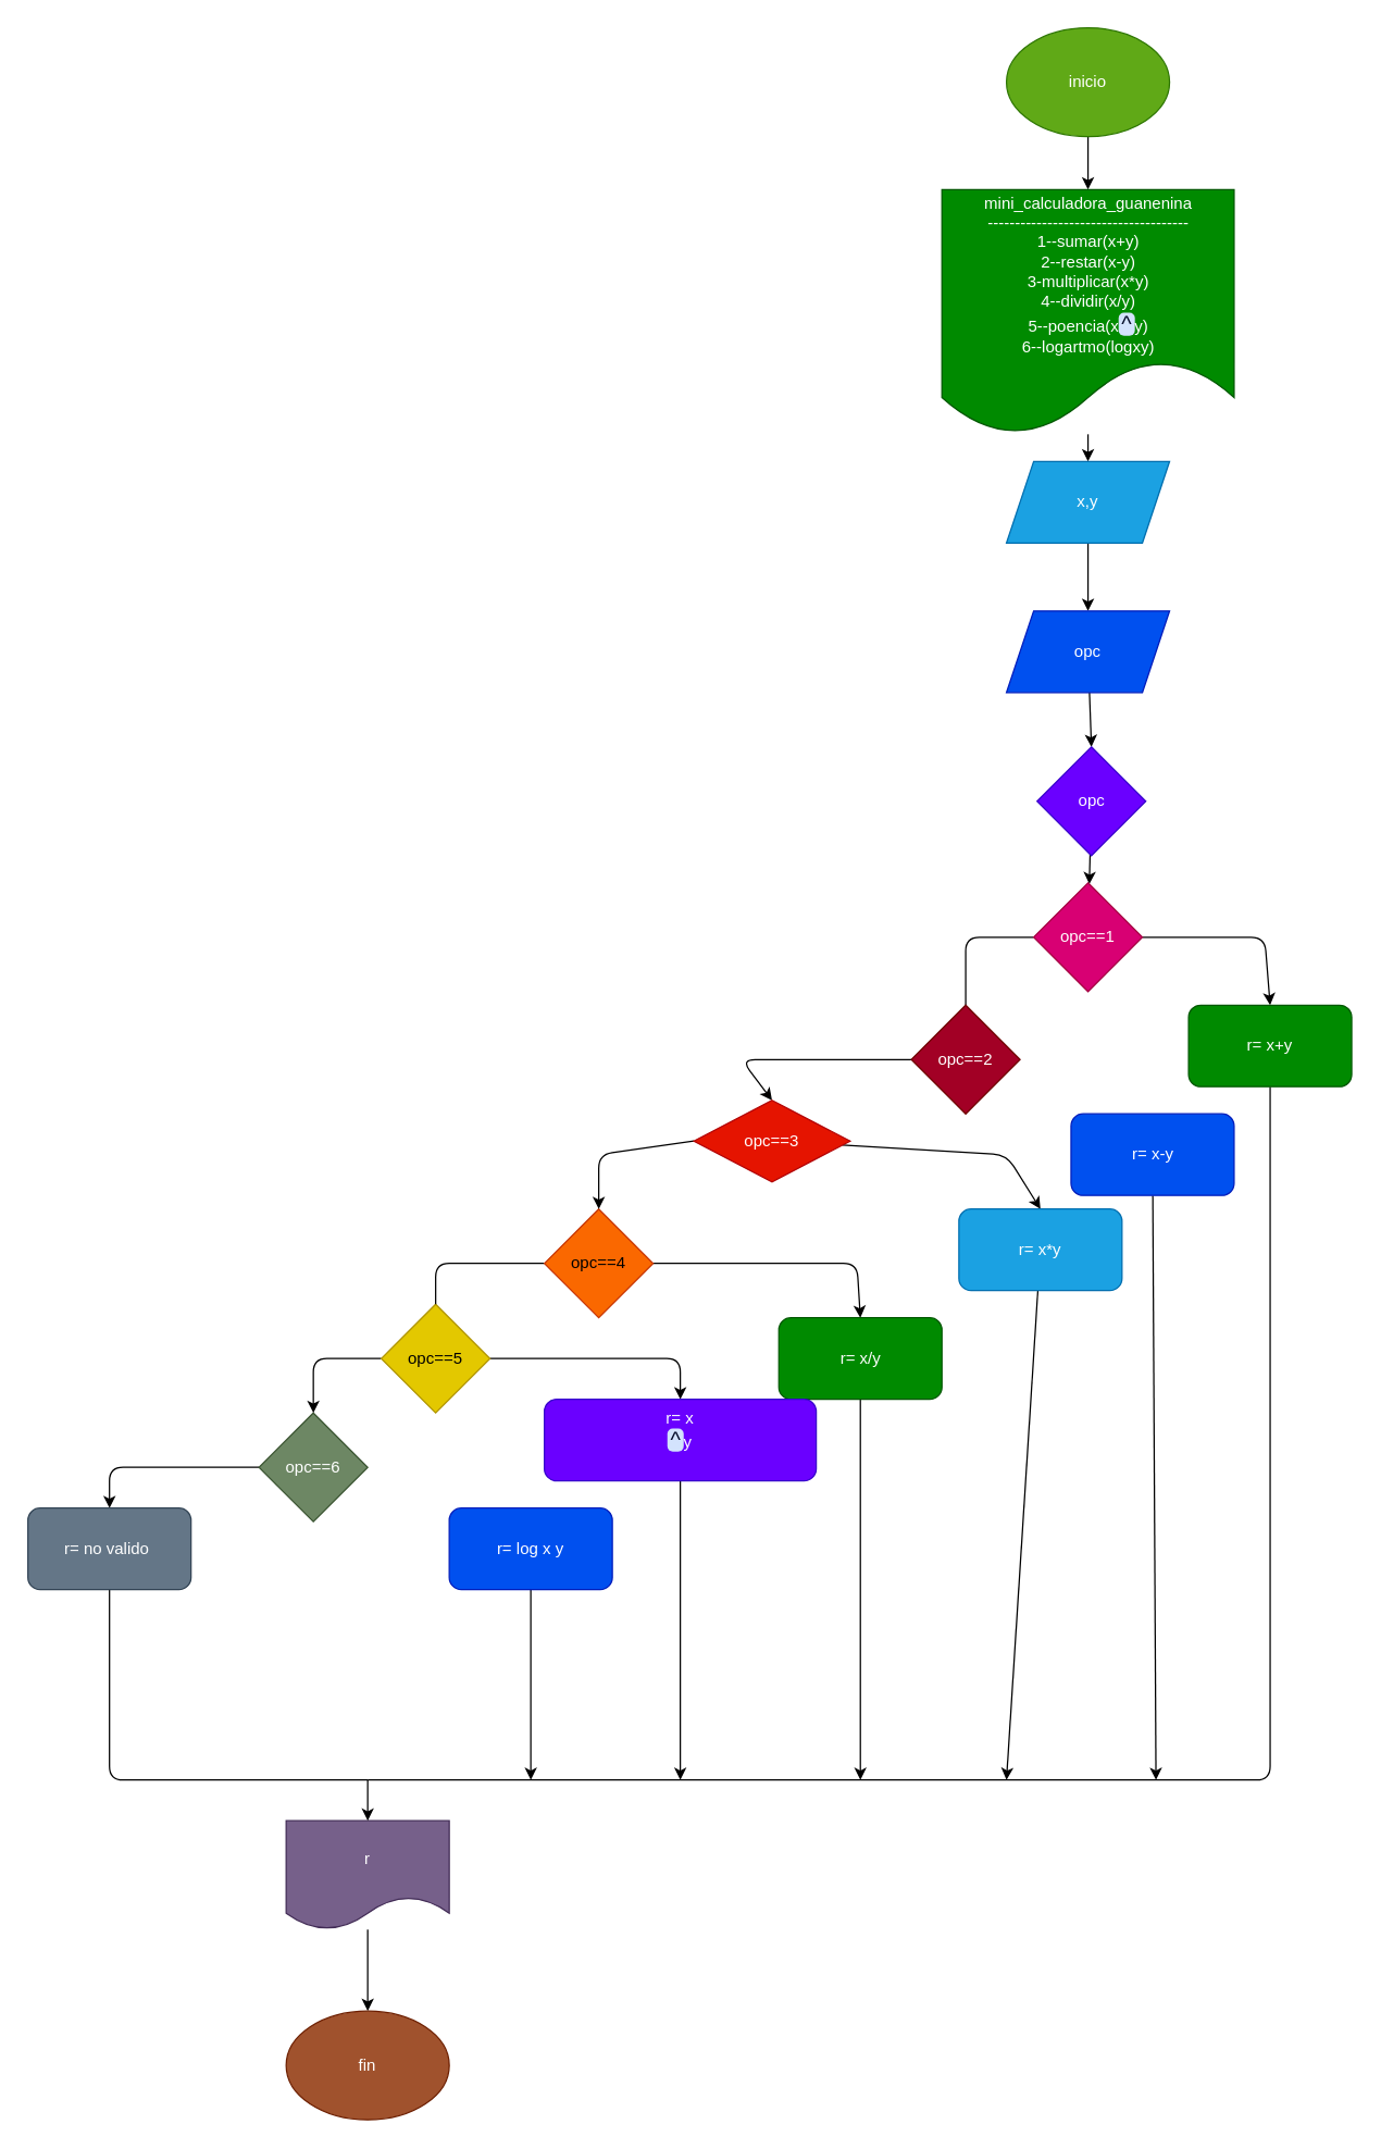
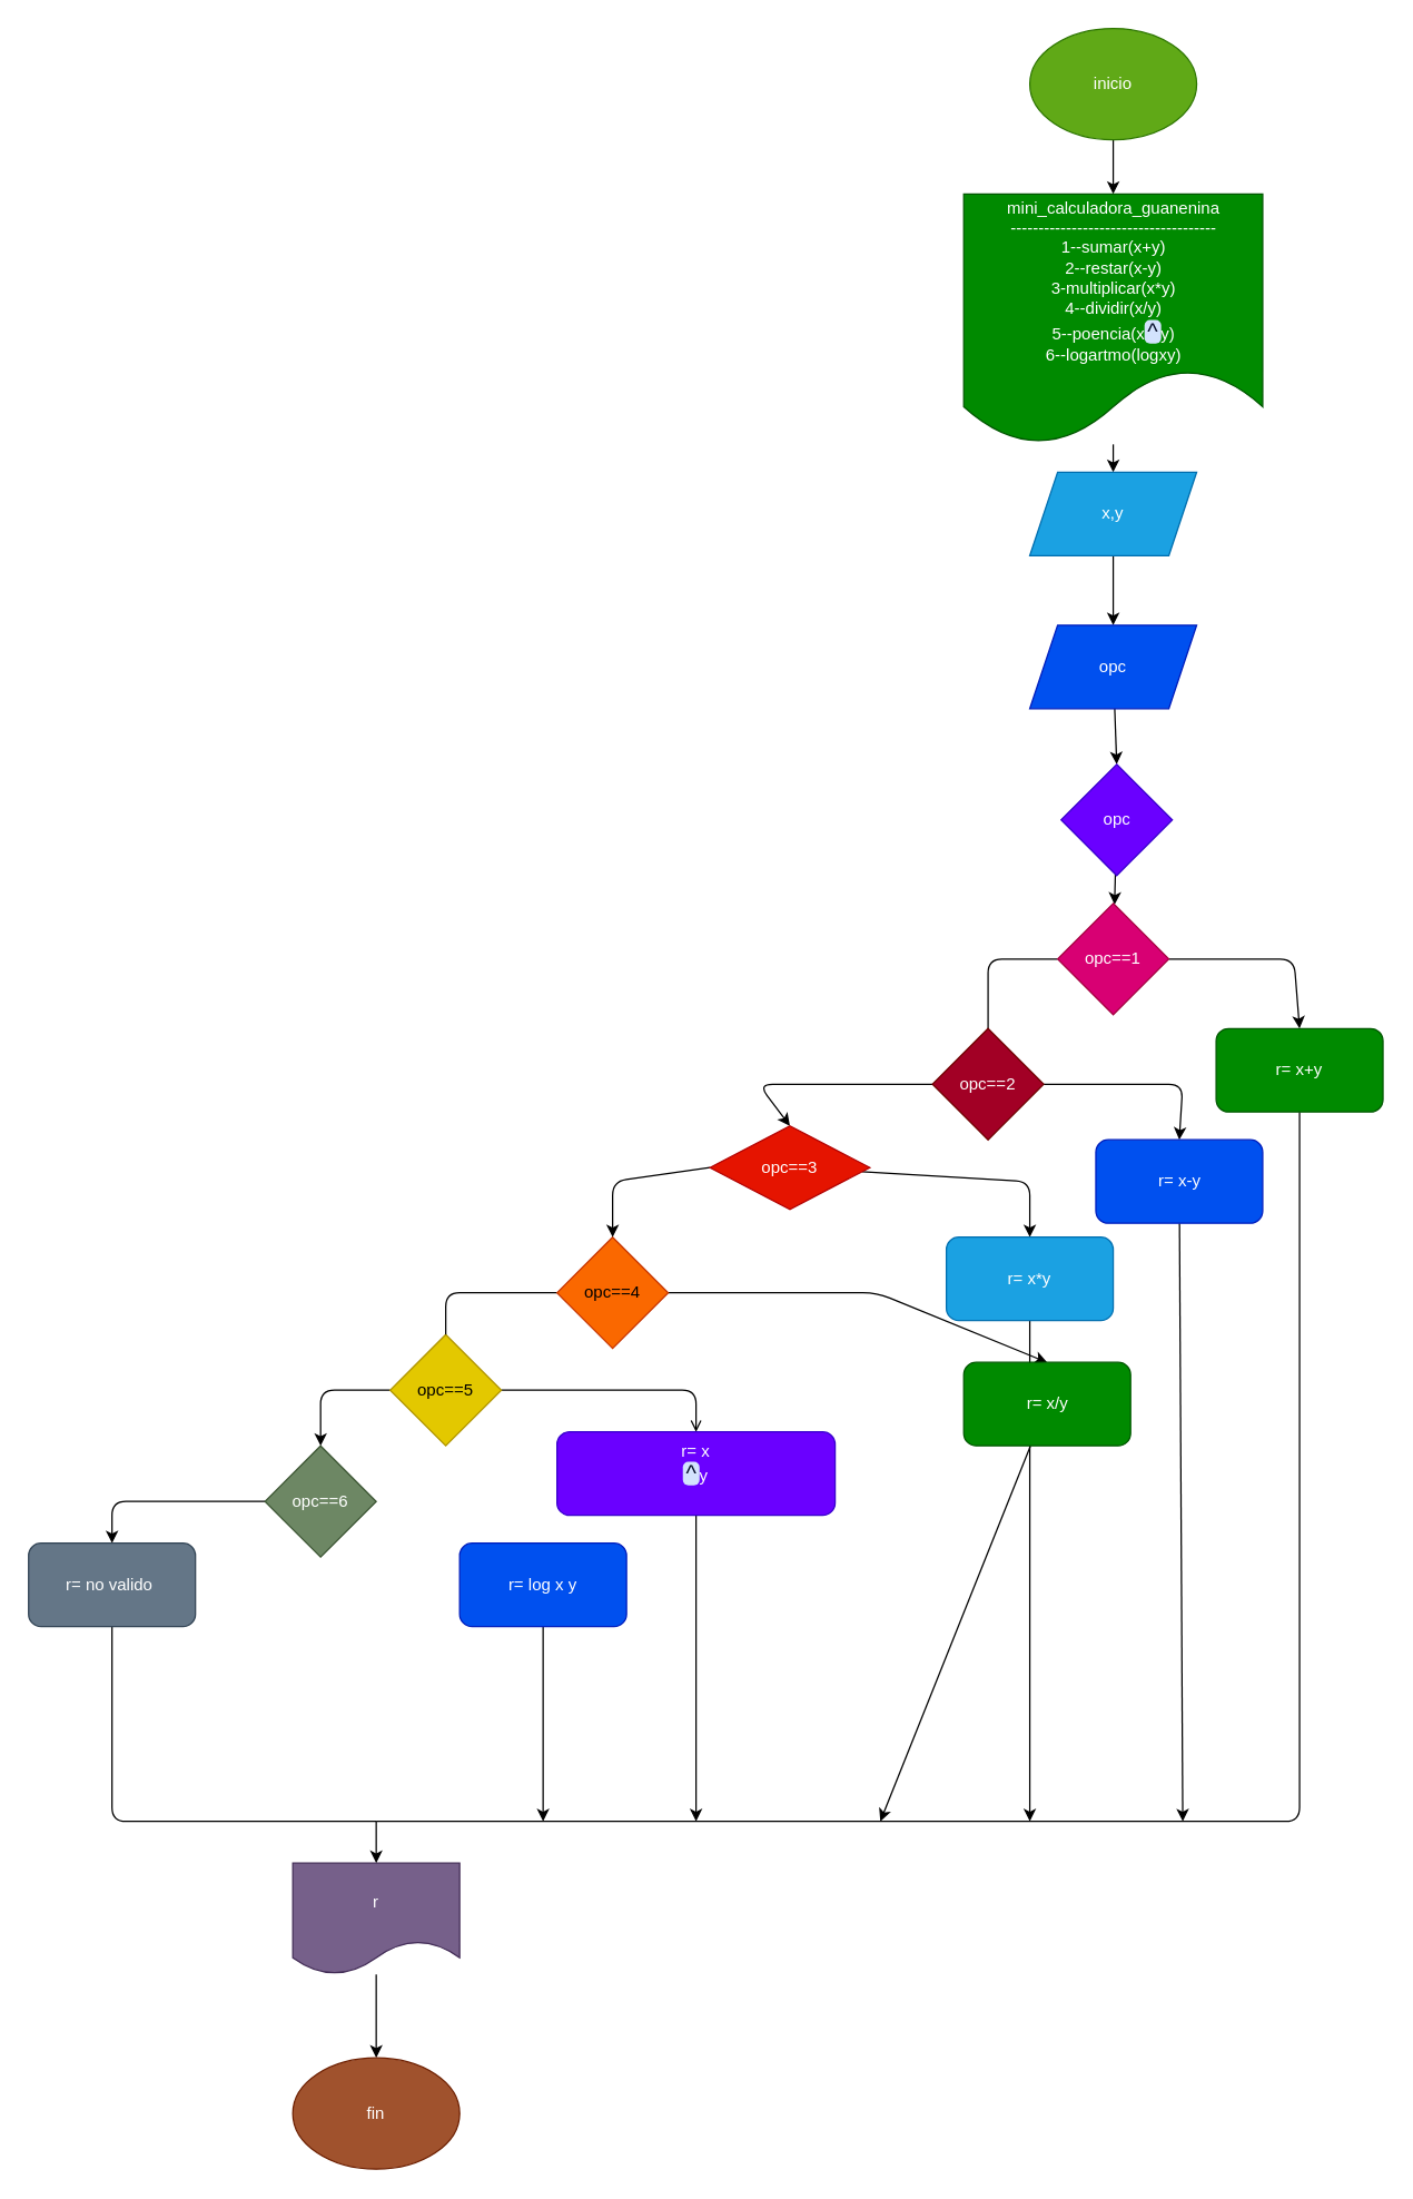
  <mxCell id="0" />
  <mxCell id="1" parent="0" />
  <mxCell id="2" style="edgeStyle=none;html=1;entryX=0.5;entryY=0;entryDx=0;entryDy=0;" edge="1" parent="1" source="3" target="5"><mxGeometry relative="1" as="geometry" /></mxCell>
  <mxCell id="3" value="inicio" style="ellipse;whiteSpace=wrap;html=1;fillColor=#60a917;fontColor=#ffffff;strokeColor=#2D7600;" vertex="1" parent="1"><mxGeometry x="740" y="20" width="120" height="80" as="geometry" /></mxCell>
  <mxCell id="4" style="edgeStyle=none;html=1;" edge="1" parent="1" source="5" target="7"><mxGeometry relative="1" as="geometry" /></mxCell>
  <mxCell id="5" value="mini_calculadora_guanenina&lt;br&gt;-------------------------------------&lt;br&gt;1--sumar(x+y)&lt;br&gt;2--restar(x-y)&lt;br&gt;3-multiplicar(x*y)&lt;br&gt;4--dividir(x/y)&lt;br&gt;5--poencia(x&lt;span style=&quot;border-radius: 4px; padding: 0px 2px; background-color: rgb(211, 227, 253); color: rgb(4, 12, 40); font-family: &amp;quot;Google Sans&amp;quot;, Arial, sans-serif; font-size: 16px; text-align: start;&quot;&gt;^&lt;/span&gt;y)&lt;br&gt;6--logartmo(logxy)" style="shape=document;whiteSpace=wrap;html=1;boundedLbl=1;fillColor=#008a00;fontColor=#ffffff;strokeColor=#005700;" vertex="1" parent="1"><mxGeometry x="692.5" y="139" width="215" height="180" as="geometry" /></mxCell>
  <mxCell id="6" style="edgeStyle=none;html=1;entryX=0.5;entryY=0;entryDx=0;entryDy=0;" edge="1" parent="1" source="7" target="9"><mxGeometry relative="1" as="geometry" /></mxCell>
  <mxCell id="7" value="x,y" style="shape=parallelogram;perimeter=parallelogramPerimeter;whiteSpace=wrap;html=1;fixedSize=1;fillColor=#1ba1e2;fontColor=#ffffff;strokeColor=#006EAF;" vertex="1" parent="1"><mxGeometry x="740" y="339" width="120" height="60" as="geometry" /></mxCell>
  <mxCell id="8" style="edgeStyle=none;html=1;entryX=0.5;entryY=0;entryDx=0;entryDy=0;" edge="1" parent="1" source="9" target="11"><mxGeometry relative="1" as="geometry"><mxPoint x="897.5" y="539" as="targetPoint" /></mxGeometry></mxCell>
  <mxCell id="9" value="opc" style="shape=parallelogram;perimeter=parallelogramPerimeter;whiteSpace=wrap;html=1;fixedSize=1;fillColor=#0050ef;fontColor=#ffffff;strokeColor=#001DBC;" vertex="1" parent="1"><mxGeometry x="740" y="449" width="120" height="60" as="geometry" /></mxCell>
  <mxCell id="10" style="edgeStyle=none;html=1;" edge="1" parent="1" source="11" target="14"><mxGeometry relative="1" as="geometry" /></mxCell>
  <mxCell id="11" value="opc" style="rhombus;whiteSpace=wrap;html=1;fillColor=#6a00ff;fontColor=#ffffff;strokeColor=#3700CC;" vertex="1" parent="1"><mxGeometry x="762.5" y="549" width="80" height="80" as="geometry" /></mxCell>
  <mxCell id="12" style="edgeStyle=none;html=1;entryX=0.5;entryY=0;entryDx=0;entryDy=0;" edge="1" parent="1" source="14" target="16"><mxGeometry relative="1" as="geometry"><mxPoint x="986.5" y="729" as="targetPoint" /><Array as="points"><mxPoint x="930" y="689" /></Array></mxGeometry></mxCell>
  <mxCell id="13" style="edgeStyle=none;html=1;exitX=0;exitY=0.5;exitDx=0;exitDy=0;entryX=0.5;entryY=0;entryDx=0;entryDy=0;endArrow=none;" edge="1" parent="1" source="14" target="19"><mxGeometry relative="1" as="geometry"><Array as="points"><mxPoint x="710" y="689" /></Array></mxGeometry></mxCell>
  <mxCell id="14" value="opc==1" style="rhombus;whiteSpace=wrap;html=1;fillColor=#d80073;fontColor=#ffffff;strokeColor=#A50040;" vertex="1" parent="1"><mxGeometry x="760" y="649" width="80" height="80" as="geometry" /></mxCell>
  <mxCell id="15" style="edgeStyle=none;html=1;startArrow=none;startFill=0;endArrow=none;endFill=0;" edge="1" parent="1" source="16"><mxGeometry relative="1" as="geometry"><mxPoint x="270" y="1309" as="targetPoint" /><Array as="points"><mxPoint x="934" y="1309" /></Array></mxGeometry></mxCell>
  <mxCell id="16" value="r= x+y" style="rounded=1;whiteSpace=wrap;html=1;fillColor=#008a00;fontColor=#ffffff;strokeColor=#005700;" vertex="1" parent="1"><mxGeometry x="874" y="739" width="120" height="60" as="geometry" /></mxCell>
+ <mxCell id="17" style="edgeStyle=none;html=1;entryX=0.5;entryY=0;entryDx=0;entryDy=0;" edge="1" parent="1" source="19" target="21"><mxGeometry relative="1" as="geometry"><Array as="points"><mxPoint x="850" y="779" /></Array></mxGeometry></mxCell>
  <mxCell id="18" style="edgeStyle=none;html=1;entryX=0.5;entryY=0;entryDx=0;entryDy=0;startArrow=none;startFill=0;endArrow=classic;endFill=1;" edge="1" parent="1" source="19" target="32"><mxGeometry relative="1" as="geometry"><Array as="points"><mxPoint x="545" y="779" /></Array></mxGeometry></mxCell>
  <mxCell id="19" value="opc==2" style="rhombus;whiteSpace=wrap;html=1;fillColor=#a20025;fontColor=#ffffff;strokeColor=#6F0000;" vertex="1" parent="1"><mxGeometry x="670" y="739" width="80" height="80" as="geometry" /></mxCell>
  <mxCell id="20" style="edgeStyle=none;html=1;startArrow=none;startFill=0;endArrow=classic;endFill=1;" edge="1" parent="1" source="21"><mxGeometry relative="1" as="geometry"><mxPoint x="850" y="1309" as="targetPoint" /></mxGeometry></mxCell>
  <mxCell id="21" value="r= x-y" style="rounded=1;whiteSpace=wrap;html=1;fillColor=#0050ef;fontColor=#ffffff;strokeColor=#001DBC;" vertex="1" parent="1"><mxGeometry x="787.5" y="819" width="120" height="60" as="geometry" /></mxCell>
  <mxCell id="22" style="edgeStyle=none;html=1;entryX=0.5;entryY=0;entryDx=0;entryDy=0;" edge="1" parent="1" source="23" target="42"><mxGeometry relative="1" as="geometry"><Array as="points"><mxPoint x="80" y="1079" /></Array></mxGeometry></mxCell>
  <mxCell id="23" value="opc==6" style="rhombus;whiteSpace=wrap;html=1;fillColor=#6d8764;fontColor=#ffffff;strokeColor=#3A5431;" vertex="1" parent="1"><mxGeometry x="190" y="1039" width="80" height="80" as="geometry" /></mxCell>
  <mxCell id="24" style="edgeStyle=none;html=1;entryX=0.5;entryY=0;entryDx=0;entryDy=0;" edge="1" parent="1" source="26" target="23"><mxGeometry relative="1" as="geometry"><Array as="points"><mxPoint x="230" y="999" /><mxPoint x="230" y="1039" /></Array></mxGeometry></mxCell>
- <mxCell id="25" style="edgeStyle=none;html=1;exitX=1;exitY=0.5;exitDx=0;exitDy=0;" edge="1" parent="1" source="26" target="38"><mxGeometry relative="1" as="geometry"><Array as="points"><mxPoint x="500" y="999" /></Array></mxGeometry></mxCell>
+ <mxCell id="25" style="edgeStyle=none;html=1;exitX=1;exitY=0.5;exitDx=0;exitDy=0;endArrow=open;" edge="1" parent="1" source="26" target="38"><mxGeometry relative="1" as="geometry"><Array as="points"><mxPoint x="500" y="999" /></Array></mxGeometry></mxCell>
  <mxCell id="26" value="opc==5" style="rhombus;whiteSpace=wrap;html=1;fillColor=#e3c800;fontColor=#000000;strokeColor=#B09500;" vertex="1" parent="1"><mxGeometry x="280" y="959" width="80" height="80" as="geometry" /></mxCell>
  <mxCell id="27" style="edgeStyle=none;html=1;entryX=0.5;entryY=0;entryDx=0;entryDy=0;endArrow=none;" edge="1" parent="1" source="29" target="26"><mxGeometry relative="1" as="geometry"><Array as="points"><mxPoint x="320" y="929" /></Array></mxGeometry></mxCell>
  <mxCell id="28" style="edgeStyle=none;html=1;entryX=0.5;entryY=0;entryDx=0;entryDy=0;" edge="1" parent="1" source="29" target="36"><mxGeometry relative="1" as="geometry"><Array as="points"><mxPoint x="630" y="929" /></Array></mxGeometry></mxCell>
  <mxCell id="29" value="opc==4" style="rhombus;whiteSpace=wrap;html=1;fillColor=#fa6800;fontColor=#000000;strokeColor=#C73500;" vertex="1" parent="1"><mxGeometry x="400" y="889" width="80" height="80" as="geometry" /></mxCell>
  <mxCell id="30" style="edgeStyle=none;html=1;entryX=0.5;entryY=0;entryDx=0;entryDy=0;" edge="1" parent="1" source="32" target="34"><mxGeometry relative="1" as="geometry"><Array as="points"><mxPoint x="740" y="849" /></Array></mxGeometry></mxCell>
  <mxCell id="31" style="edgeStyle=none;html=1;exitX=0;exitY=0.5;exitDx=0;exitDy=0;entryX=0.5;entryY=0;entryDx=0;entryDy=0;" edge="1" parent="1" source="32" target="29"><mxGeometry relative="1" as="geometry"><Array as="points"><mxPoint x="440" y="849" /></Array></mxGeometry></mxCell>
  <mxCell id="32" value="opc==3" style="rhombus;whiteSpace=wrap;html=1;fillColor=#e51400;fontColor=#ffffff;strokeColor=#B20000;" vertex="1" parent="1"><mxGeometry x="510" y="809" width="115" height="60" as="geometry" /></mxCell>
  <mxCell id="33" style="edgeStyle=none;html=1;startArrow=none;startFill=0;endArrow=classic;endFill=1;" edge="1" parent="1" source="34"><mxGeometry relative="1" as="geometry"><mxPoint x="740" y="1309" as="targetPoint" /></mxGeometry></mxCell>
- <mxCell id="34" value="r= x*y" style="rounded=1;whiteSpace=wrap;html=1;fillColor=#1ba1e2;fontColor=#ffffff;strokeColor=#006EAF;" vertex="1" parent="1"><mxGeometry x="705" y="889" width="120" height="60" as="geometry" /></mxCell>
+ <mxCell id="34" value="r= x*y" style="rounded=1;whiteSpace=wrap;html=1;fillColor=#1ba1e2;fontColor=#ffffff;strokeColor=#006EAF;" vertex="1" parent="1"><mxGeometry x="680" y="889" width="120" height="60" as="geometry" /></mxCell>
  <mxCell id="35" style="edgeStyle=none;html=1;startArrow=none;startFill=0;endArrow=classic;endFill=1;" edge="1" parent="1" source="36"><mxGeometry relative="1" as="geometry"><mxPoint x="632.5" y="1309" as="targetPoint" /></mxGeometry></mxCell>
- <mxCell id="36" value="r= x/y" style="rounded=1;whiteSpace=wrap;html=1;fillColor=#008a00;fontColor=#ffffff;strokeColor=#005700;" vertex="1" parent="1"><mxGeometry x="572.5" y="969" width="120" height="60" as="geometry" /></mxCell>
+ <mxCell id="36" value="r= x/y" style="rounded=1;whiteSpace=wrap;html=1;fillColor=#008a00;fontColor=#ffffff;strokeColor=#005700;" vertex="1" parent="1"><mxGeometry x="692.5" y="979" width="120" height="60" as="geometry" /></mxCell>
  <mxCell id="37" style="edgeStyle=none;html=1;startArrow=none;startFill=0;endArrow=classic;endFill=1;" edge="1" parent="1" source="38"><mxGeometry relative="1" as="geometry"><mxPoint x="500" y="1309" as="targetPoint" /></mxGeometry></mxCell>
  <mxCell id="38" value="&lt;div style=&quot;text-align: start;&quot;&gt;&lt;span style=&quot;background-color: initial;&quot;&gt;r= x&lt;/span&gt;&lt;/div&gt;&lt;span style=&quot;border-radius: 4px; padding: 0px 2px; background-color: rgb(211, 227, 253); color: rgb(4, 12, 40); font-family: &amp;quot;Google Sans&amp;quot;, Arial, sans-serif; font-size: 16px; text-align: start;&quot;&gt;^&lt;/span&gt;y&lt;br&gt;&lt;div style=&quot;text-align: start;&quot;&gt;&lt;span style=&quot;background-color: initial;&quot;&gt;&amp;nbsp;&lt;/span&gt;&lt;/div&gt;" style="rounded=1;whiteSpace=wrap;html=1;fillColor=#6a00ff;fontColor=#ffffff;strokeColor=#3700CC;" vertex="1" parent="1"><mxGeometry x="400" y="1029" width="200" height="60" as="geometry" /></mxCell>
  <mxCell id="39" style="edgeStyle=none;html=1;startArrow=none;startFill=0;endArrow=classic;endFill=1;" edge="1" parent="1" source="40"><mxGeometry relative="1" as="geometry"><mxPoint x="390" y="1309" as="targetPoint" /></mxGeometry></mxCell>
  <mxCell id="40" value="r= log x y" style="rounded=1;whiteSpace=wrap;html=1;fillColor=#0050ef;strokeColor=#001DBC;fontColor=#ffffff;" vertex="1" parent="1"><mxGeometry x="330" y="1109" width="120" height="60" as="geometry" /></mxCell>
  <mxCell id="41" style="edgeStyle=none;html=1;startArrow=none;startFill=0;endArrow=none;endFill=0;" edge="1" parent="1" source="42"><mxGeometry relative="1" as="geometry"><mxPoint x="270" y="1309" as="targetPoint" /><Array as="points"><mxPoint x="80" y="1309" /></Array></mxGeometry></mxCell>
  <mxCell id="42" value="r= no valido&amp;nbsp;" style="rounded=1;whiteSpace=wrap;html=1;fillColor=#647687;fontColor=#ffffff;strokeColor=#314354;" vertex="1" parent="1"><mxGeometry x="20" y="1109" width="120" height="60" as="geometry" /></mxCell>
  <mxCell id="43" style="edgeStyle=none;html=1;startArrow=none;startFill=0;endArrow=classic;endFill=1;" edge="1" parent="1" source="44" target="46"><mxGeometry relative="1" as="geometry" /></mxCell>
  <mxCell id="44" value="r" style="shape=document;whiteSpace=wrap;html=1;boundedLbl=1;fillColor=#76608a;fontColor=#ffffff;strokeColor=#432D57;" vertex="1" parent="1"><mxGeometry x="210" y="1339" width="120" height="80" as="geometry" /></mxCell>
  <mxCell id="45" value="" style="endArrow=classic;html=1;entryX=0.5;entryY=0;entryDx=0;entryDy=0;" edge="1" parent="1" target="44"><mxGeometry width="50" height="50" relative="1" as="geometry"><mxPoint x="270" y="1309" as="sourcePoint" /><mxPoint x="320" y="1259" as="targetPoint" /></mxGeometry></mxCell>
  <mxCell id="46" value="fin" style="ellipse;whiteSpace=wrap;html=1;fillColor=#a0522d;fontColor=#ffffff;strokeColor=#6D1F00;" vertex="1" parent="1"><mxGeometry x="210" y="1479" width="120" height="80" as="geometry" /></mxCell>
